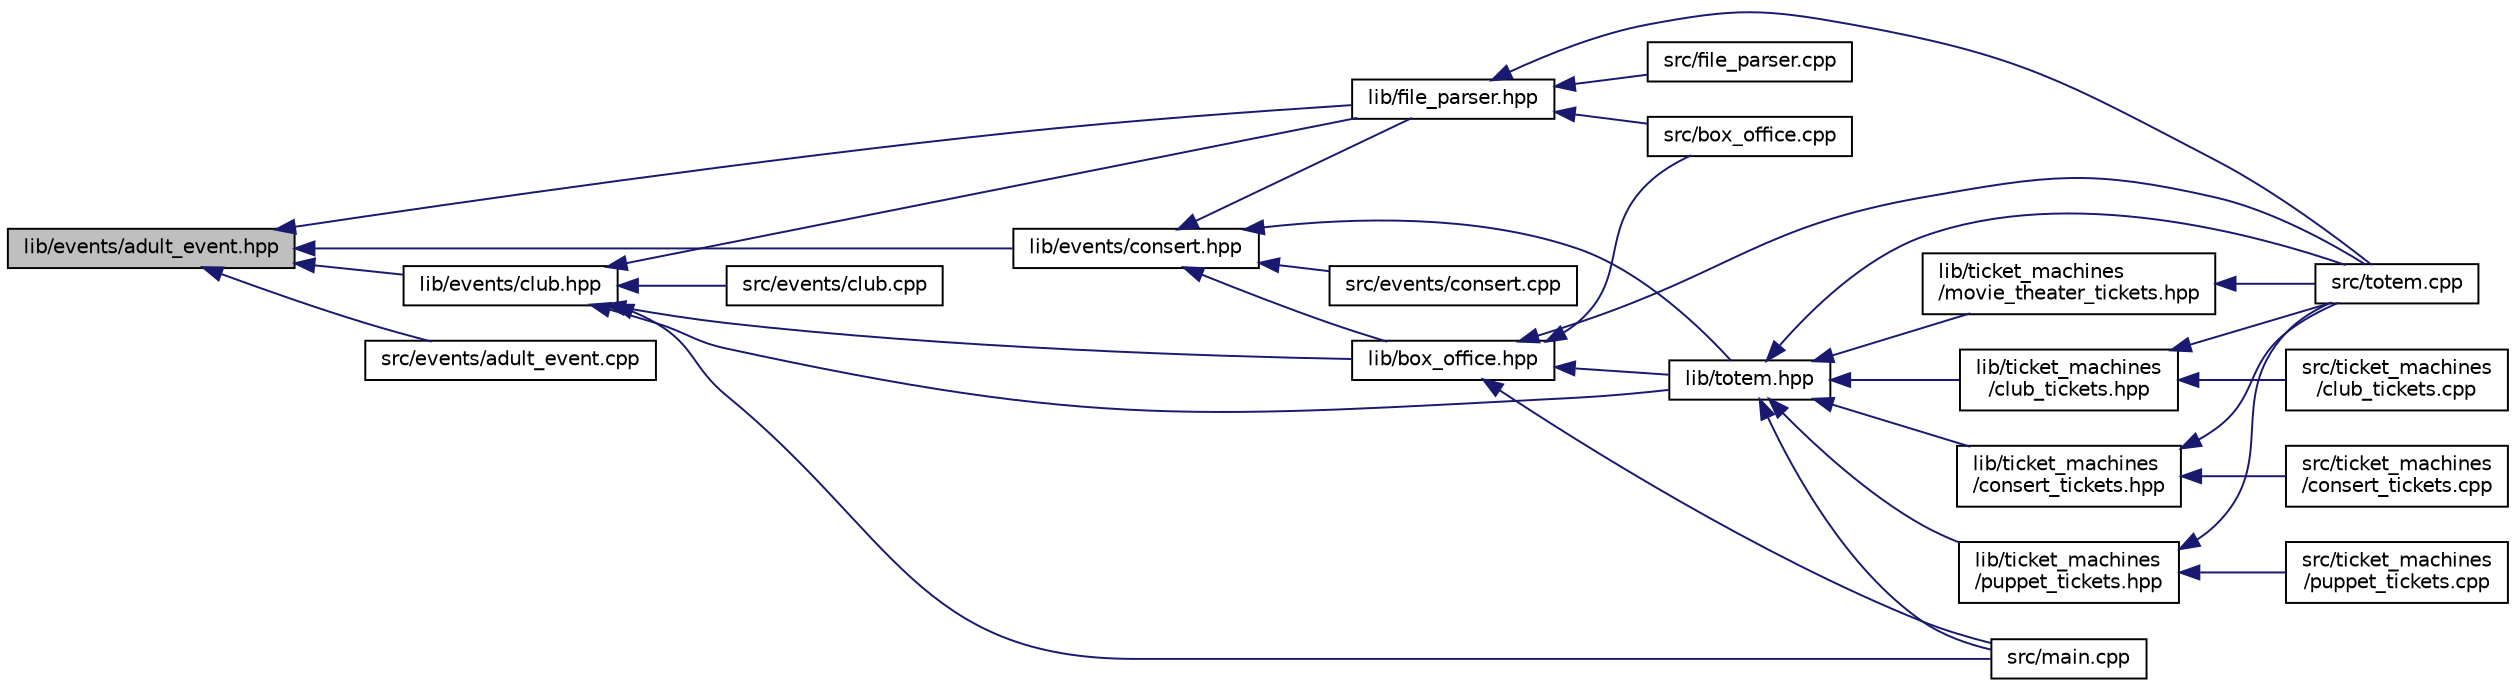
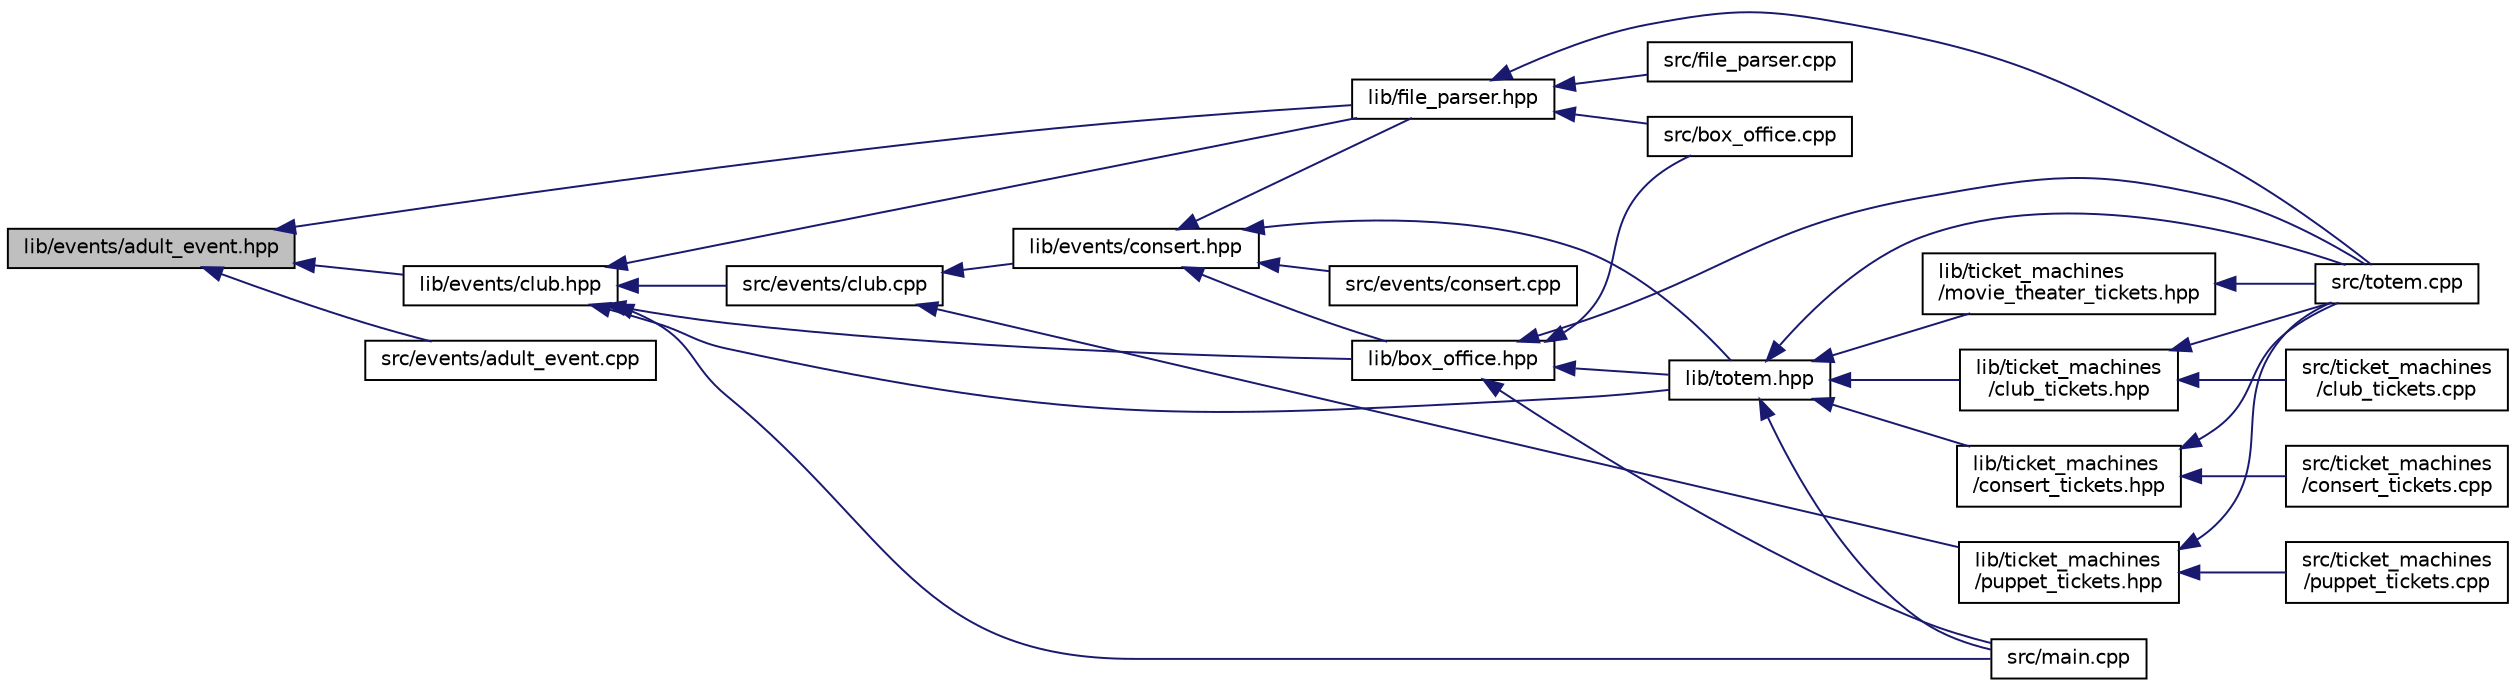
  digraph {
    rankdir=LR
    node [color=black fillcolor=white fontname=Helvetica fontsize=10 shape=record style=filled]
    edge [color=midnightblue dir=back fontname=Helvetica fontsize=10 labelfontname=Helvetica labelfontsize=10 style=solid]
    n1 [fillcolor=grey75 fontcolor=black height=0.2 label="lib/events/adult_event.hpp" width=0.4]
    n2 [height=0.2 label="lib/events/club.hpp" width=0.4]
    n3 [height=0.2 label="lib/file_parser.hpp" width=0.4]
    n4 [height=0.2 label="lib/events/consert.hpp" width=0.4]
    n5 [height=0.2 label="src/events/adult_event.cpp" width=0.4]
    n6 [height=0.2 label="lib/box_office.hpp" width=0.4]
    n7 [height=0.2 label="lib/totem.hpp" width=0.4]
    n8 [height=0.2 label="src/main.cpp" width=0.4]
    n9 [height=0.2 label="src/events/club.cpp" width=0.4]
    n10 [height=0.2 label="src/totem.cpp" width=0.4]
    n11 [height=0.2 label="src/box_office.cpp" width=0.4]
    n12 [height=0.2 label="src/file_parser.cpp" width=0.4]
    n13 [height=0.2 label="src/events/consert.cpp" width=0.4]
    n14 [height=0.2 label="lib/ticket_machines\l/club_tickets.hpp" width=0.4]
    n15 [height=0.2 label="lib/ticket_machines\l/consert_tickets.hpp" width=0.4]
    n16 [height=0.2 label="lib/ticket_machines\l/movie_theater_tickets.hpp" width=0.4]
    n17 [height=0.2 label="lib/ticket_machines\l/puppet_tickets.hpp" width=0.4]
    n18 [height=0.2 label="src/ticket_machines\l/club_tickets.cpp" width=0.4]
    n19 [height=0.2 label="src/ticket_machines\l/consert_tickets.cpp" width=0.4]
    n20 [height=0.2 label="src/ticket_machines\l/puppet_tickets.cpp" width=0.4]
    n1 -> n2
    n1 -> n3
-   n1 -> n4
+   n9 -> n4
    n1 -> n5
    n2 -> n3
    n2 -> n6
    n2 -> n7
    n2 -> n8
    n2 -> n9
    n3 -> n10
    n3 -> n11
    n3 -> n12
    n4 -> n3
    n4 -> n6
    n4 -> n7
    n4 -> n13
    n6 -> n7
    n6 -> n8
    n6 -> n10
    n6 -> n11
    n7 -> n8
    n7 -> n10
    n7 -> n14
    n7 -> n15
    n7 -> n16
-   n7 -> n17
+   n9 -> n17
    n14 -> n10
    n14 -> n18
    n15 -> n10
    n15 -> n19
    n16 -> n10
    n17 -> n10
    n17 -> n20
  }
